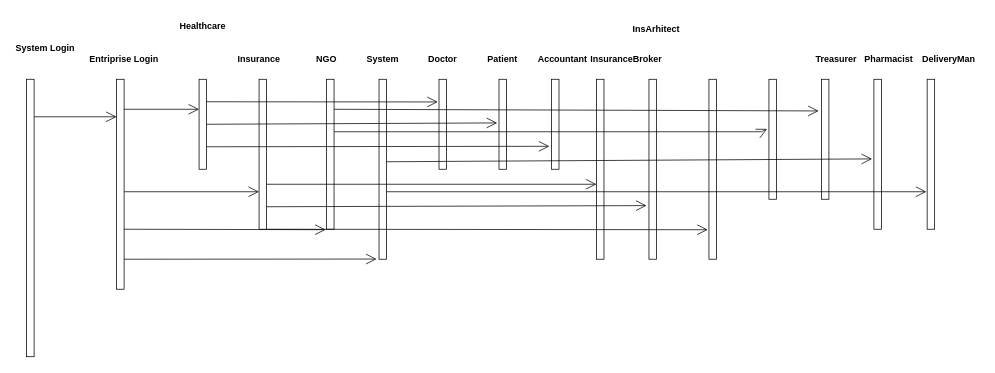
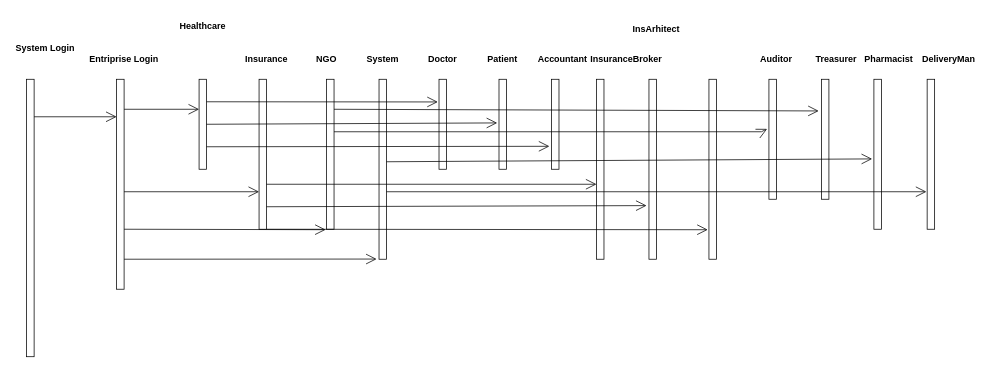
  <mxCell id="0" />
  <mxCell id="1" parent="0" />
  <mxCell id="2" value="" style="html=1;points=[];perimeter=orthogonalPerimeter;" vertex="1" parent="1"><mxGeometry x="35" y="105" width="10" height="370" as="geometry" /></mxCell>
  <mxCell id="3" value="System Login" style="text;align=center;fontStyle=1;verticalAlign=middle;spacingLeft=3;spacingRight=3;strokeColor=none;rotatable=0;points=[[0,0.5],[1,0.5]];portConstraint=eastwest;" vertex="1" parent="1"><mxGeometry x="20" y="50" width="80" height="26" as="geometry" /></mxCell>
  <mxCell id="4" value="" style="html=1;points=[];perimeter=orthogonalPerimeter;" vertex="1" parent="1"><mxGeometry x="155" y="105" width="10" height="280" as="geometry" /></mxCell>
  <mxCell id="5" value="Entriprise Login" style="text;align=center;fontStyle=1;verticalAlign=middle;spacingLeft=3;spacingRight=3;strokeColor=none;rotatable=0;points=[[0,0.5],[1,0.5]];portConstraint=eastwest;" vertex="1" parent="1"><mxGeometry x="125" y="65" width="80" height="26" as="geometry" /></mxCell>
  <mxCell id="6" value="" style="endArrow=open;endFill=1;endSize=12;html=1;rounded=0;" edge="1" parent="1"><mxGeometry width="160" relative="1" as="geometry"><mxPoint x="45" y="155" as="sourcePoint" /><mxPoint x="155" y="155" as="targetPoint" /></mxGeometry></mxCell>
  <mxCell id="7" value="" style="html=1;points=[];perimeter=orthogonalPerimeter;" vertex="1" parent="1"><mxGeometry x="265" y="105" width="10" height="120" as="geometry" /></mxCell>
  <mxCell id="8" value="Healthcare" style="text;align=center;fontStyle=1;verticalAlign=middle;spacingLeft=3;spacingRight=3;strokeColor=none;rotatable=0;points=[[0,0.5],[1,0.5]];portConstraint=eastwest;" vertex="1" parent="1"><mxGeometry x="230" y="20" width="80" height="26" as="geometry" /></mxCell>
  <mxCell id="9" value="" style="endArrow=open;endFill=1;endSize=12;html=1;rounded=0;" edge="1" parent="1"><mxGeometry width="160" relative="1" as="geometry"><mxPoint x="165" y="145" as="sourcePoint" /><mxPoint x="265" y="145" as="targetPoint" /></mxGeometry></mxCell>
  <mxCell id="10" value="" style="html=1;points=[];perimeter=orthogonalPerimeter;" vertex="1" parent="1"><mxGeometry x="345" y="105" width="10" height="200" as="geometry" /></mxCell>
  <mxCell id="11" value="" style="endArrow=open;endFill=1;endSize=12;html=1;rounded=0;" edge="1" parent="1"><mxGeometry width="160" relative="1" as="geometry"><mxPoint x="165" y="255" as="sourcePoint" /><mxPoint x="345" y="255" as="targetPoint" /></mxGeometry></mxCell>
- <mxCell id="12" value="Insurance" style="text;align=center;fontStyle=1;verticalAlign=middle;spacingLeft=3;spacingRight=3;strokeColor=none;rotatable=0;points=[[0,0.5],[1,0.5]];portConstraint=eastwest;" vertex="1" parent="1"><mxGeometry x="305" y="65" width="80" height="26" as="geometry" /></mxCell>
+ <mxCell id="12" value="Insurance" style="text;align=center;fontStyle=1;verticalAlign=middle;spacingLeft=3;spacingRight=3;strokeColor=none;rotatable=0;points=[[0,0.5],[1,0.5]];portConstraint=eastwest;" vertex="1" parent="1"><mxGeometry x="315" y="65" width="80" height="26" as="geometry" /></mxCell>
  <mxCell id="13" value="" style="html=1;points=[];perimeter=orthogonalPerimeter;" vertex="1" parent="1"><mxGeometry x="435" y="105" width="10" height="200" as="geometry" /></mxCell>
  <mxCell id="14" value="" style="endArrow=open;endFill=1;endSize=12;html=1;rounded=0;entryX=-0.12;entryY=1.003;entryDx=0;entryDy=0;entryPerimeter=0;" edge="1" parent="1" target="13"><mxGeometry width="160" relative="1" as="geometry"><mxPoint x="165" y="305" as="sourcePoint" /><mxPoint x="325" y="305" as="targetPoint" /></mxGeometry></mxCell>
  <mxCell id="15" value="NGO" style="text;align=center;fontStyle=1;verticalAlign=middle;spacingLeft=3;spacingRight=3;strokeColor=none;rotatable=0;points=[[0,0.5],[1,0.5]];portConstraint=eastwest;" vertex="1" parent="1"><mxGeometry x="395" y="65" width="80" height="26" as="geometry" /></mxCell>
  <mxCell id="16" value="" style="html=1;points=[];perimeter=orthogonalPerimeter;" vertex="1" parent="1"><mxGeometry x="505" y="105" width="10" height="240" as="geometry" /></mxCell>
  <mxCell id="17" value="" style="endArrow=open;endFill=1;endSize=12;html=1;rounded=0;entryX=-0.32;entryY=0.999;entryDx=0;entryDy=0;entryPerimeter=0;" edge="1" parent="1" target="16"><mxGeometry width="160" relative="1" as="geometry"><mxPoint x="165" y="345" as="sourcePoint" /><mxPoint x="325" y="345" as="targetPoint" /></mxGeometry></mxCell>
  <mxCell id="18" value="System" style="text;align=center;fontStyle=1;verticalAlign=middle;spacingLeft=3;spacingRight=3;strokeColor=none;rotatable=0;points=[[0,0.5],[1,0.5]];portConstraint=eastwest;" vertex="1" parent="1"><mxGeometry x="470" y="65" width="80" height="26" as="geometry" /></mxCell>
  <mxCell id="19" value="" style="html=1;points=[];perimeter=orthogonalPerimeter;" vertex="1" parent="1"><mxGeometry x="585" y="105" width="10" height="120" as="geometry" /></mxCell>
  <mxCell id="20" value="" style="html=1;points=[];perimeter=orthogonalPerimeter;" vertex="1" parent="1"><mxGeometry x="665" y="105" width="10" height="120" as="geometry" /></mxCell>
  <mxCell id="21" value="" style="endArrow=open;endFill=1;endSize=12;html=1;rounded=0;entryX=-0.16;entryY=0.252;entryDx=0;entryDy=0;entryPerimeter=0;" edge="1" parent="1" target="19"><mxGeometry width="160" relative="1" as="geometry"><mxPoint x="275" y="135" as="sourcePoint" /><mxPoint x="435" y="135" as="targetPoint" /></mxGeometry></mxCell>
  <mxCell id="22" value="Doctor" style="text;align=center;fontStyle=1;verticalAlign=middle;spacingLeft=3;spacingRight=3;strokeColor=none;rotatable=0;points=[[0,0.5],[1,0.5]];portConstraint=eastwest;" vertex="1" parent="1"><mxGeometry x="550" y="65" width="80" height="26" as="geometry" /></mxCell>
  <mxCell id="23" value="Patient" style="text;align=center;fontStyle=1;verticalAlign=middle;spacingLeft=3;spacingRight=3;strokeColor=none;rotatable=0;points=[[0,0.5],[1,0.5]];portConstraint=eastwest;" vertex="1" parent="1"><mxGeometry x="630" y="65" width="80" height="26" as="geometry" /></mxCell>
  <mxCell id="24" value="" style="endArrow=open;endFill=1;endSize=12;html=1;rounded=0;entryX=-0.24;entryY=0.485;entryDx=0;entryDy=0;entryPerimeter=0;" edge="1" parent="1" target="20"><mxGeometry width="160" relative="1" as="geometry"><mxPoint x="275" y="165" as="sourcePoint" /><mxPoint x="435" y="165" as="targetPoint" /></mxGeometry></mxCell>
  <mxCell id="25" value="" style="html=1;points=[];perimeter=orthogonalPerimeter;" vertex="1" parent="1"><mxGeometry x="735" y="105" width="10" height="120" as="geometry" /></mxCell>
  <mxCell id="26" value="" style="endArrow=open;endFill=1;endSize=12;html=1;rounded=0;entryX=-0.28;entryY=0.745;entryDx=0;entryDy=0;entryPerimeter=0;" edge="1" parent="1" target="25"><mxGeometry width="160" relative="1" as="geometry"><mxPoint x="275" y="195" as="sourcePoint" /><mxPoint x="435" y="195" as="targetPoint" /></mxGeometry></mxCell>
  <mxCell id="27" value="Accountant" style="text;align=center;fontStyle=1;verticalAlign=middle;spacingLeft=3;spacingRight=3;strokeColor=none;rotatable=0;points=[[0,0.5],[1,0.5]];portConstraint=eastwest;" vertex="1" parent="1"><mxGeometry x="710" y="65" width="80" height="26" as="geometry" /></mxCell>
  <mxCell id="28" value="" style="html=1;points=[];perimeter=orthogonalPerimeter;" vertex="1" parent="1"><mxGeometry x="795" y="105" width="10" height="240" as="geometry" /></mxCell>
  <mxCell id="29" value="" style="endArrow=open;endFill=1;endSize=12;html=1;rounded=0;" edge="1" parent="1" target="28"><mxGeometry width="160" relative="1" as="geometry"><mxPoint x="355" y="245" as="sourcePoint" /><mxPoint x="515" y="245" as="targetPoint" /></mxGeometry></mxCell>
  <mxCell id="30" value="" style="html=1;points=[];perimeter=orthogonalPerimeter;" vertex="1" parent="1"><mxGeometry x="865" y="105" width="10" height="240" as="geometry" /></mxCell>
  <mxCell id="31" value="" style="html=1;points=[];perimeter=orthogonalPerimeter;" vertex="1" parent="1"><mxGeometry x="945" y="105" width="10" height="240" as="geometry" /></mxCell>
  <mxCell id="32" value="" style="endArrow=open;endFill=1;endSize=12;html=1;rounded=0;entryX=-0.32;entryY=0.702;entryDx=0;entryDy=0;entryPerimeter=0;" edge="1" parent="1" target="30"><mxGeometry width="160" relative="1" as="geometry"><mxPoint x="355" y="275" as="sourcePoint" /><mxPoint x="515" y="275" as="targetPoint" /></mxGeometry></mxCell>
  <mxCell id="33" value="" style="endArrow=open;endFill=1;endSize=12;html=1;rounded=0;entryX=-0.16;entryY=0.836;entryDx=0;entryDy=0;entryPerimeter=0;" edge="1" parent="1" target="31"><mxGeometry width="160" relative="1" as="geometry"><mxPoint x="355" y="305" as="sourcePoint" /><mxPoint x="515" y="305" as="targetPoint" /></mxGeometry></mxCell>
  <mxCell id="34" value="InsuranceBroker" style="text;align=center;fontStyle=1;verticalAlign=middle;spacingLeft=3;spacingRight=3;strokeColor=none;rotatable=0;points=[[0,0.5],[1,0.5]];portConstraint=eastwest;" vertex="1" parent="1"><mxGeometry x="795" y="65" width="80" height="26" as="geometry" /></mxCell>
  <mxCell id="35" value="InsArhitect" style="text;align=center;fontStyle=1;verticalAlign=middle;spacingLeft=3;spacingRight=3;strokeColor=none;rotatable=0;points=[[0,0.5],[1,0.5]];portConstraint=eastwest;" vertex="1" parent="1"><mxGeometry x="835" width="80" height="26" as="geometry" y="25" /></mxCell>
  <mxCell id="36" value="" style="html=1;points=[];perimeter=orthogonalPerimeter;" vertex="1" parent="1"><mxGeometry x="1025" y="105" width="10" height="160" as="geometry" /></mxCell>
  <mxCell id="37" value="" style="html=1;points=[];perimeter=orthogonalPerimeter;" vertex="1" parent="1"><mxGeometry x="1095" y="105" width="10" height="160" as="geometry" /></mxCell>
  <mxCell id="38" value="" style="endArrow=open;endFill=1;endSize=12;html=1;rounded=0;entryX=-0.24;entryY=0.414;entryDx=0;entryDy=0;entryPerimeter=0;" edge="1" parent="1" target="36"><mxGeometry width="160" relative="1" as="geometry"><mxPoint x="445" y="175" as="sourcePoint" /><mxPoint x="605" y="175" as="targetPoint" /><Array as="points"><mxPoint x="1015" y="175" /></Array></mxGeometry></mxCell>
  <mxCell id="39" value="" style="endArrow=open;endFill=1;endSize=12;html=1;rounded=0;entryX=-0.36;entryY=0.264;entryDx=0;entryDy=0;entryPerimeter=0;" edge="1" parent="1" target="37"><mxGeometry width="160" relative="1" as="geometry"><mxPoint x="445" y="145" as="sourcePoint" /><mxPoint x="605" y="145" as="targetPoint" /></mxGeometry></mxCell>
+ <mxCell id="40" value="Auditor" style="text;align=center;fontStyle=1;verticalAlign=middle;spacingLeft=3;spacingRight=3;strokeColor=none;rotatable=0;points=[[0,0.5],[1,0.5]];portConstraint=eastwest;" vertex="1" parent="1"><mxGeometry x="995" y="65" width="80" height="26" as="geometry" /></mxCell>
  <mxCell id="41" value="Treasurer" style="text;align=center;fontStyle=1;verticalAlign=middle;spacingLeft=3;spacingRight=3;strokeColor=none;rotatable=0;points=[[0,0.5],[1,0.5]];portConstraint=eastwest;" vertex="1" parent="1"><mxGeometry x="1075" y="65" width="80" height="26" as="geometry" /></mxCell>
  <mxCell id="42" value="" style="html=1;points=[];perimeter=orthogonalPerimeter;" vertex="1" parent="1"><mxGeometry x="1165" y="105" width="10" height="200" as="geometry" /></mxCell>
  <mxCell id="43" value="" style="html=1;points=[];perimeter=orthogonalPerimeter;" vertex="1" parent="1"><mxGeometry x="1236" y="105" width="10" height="200" as="geometry" /></mxCell>
  <mxCell id="44" value="" style="endArrow=open;endFill=1;endSize=12;html=1;rounded=0;entryX=-0.24;entryY=0.531;entryDx=0;entryDy=0;entryPerimeter=0;" edge="1" parent="1" target="42"><mxGeometry width="160" relative="1" as="geometry"><mxPoint x="515" y="215" as="sourcePoint" /><mxPoint x="675" y="215" as="targetPoint" /></mxGeometry></mxCell>
  <mxCell id="45" value="" style="endArrow=open;endFill=1;endSize=12;html=1;rounded=0;" edge="1" parent="1"><mxGeometry width="160" relative="1" as="geometry"><mxPoint x="515" y="255" as="sourcePoint" /><mxPoint x="1235" y="255" as="targetPoint" /></mxGeometry></mxCell>
  <mxCell id="46" value="Pharmacist" style="text;align=center;fontStyle=1;verticalAlign=middle;spacingLeft=3;spacingRight=3;strokeColor=none;rotatable=0;points=[[0,0.5],[1,0.5]];portConstraint=eastwest;" vertex="1" parent="1"><mxGeometry x="1145" y="65" width="80" height="26" as="geometry" /></mxCell>
  <mxCell id="47" value="DeliveryMan" style="text;align=center;fontStyle=1;verticalAlign=middle;spacingLeft=3;spacingRight=3;strokeColor=none;rotatable=0;points=[[0,0.5],[1,0.5]];portConstraint=eastwest;" vertex="1" parent="1"><mxGeometry x="1225" y="65" width="80" height="26" as="geometry" /></mxCell>
